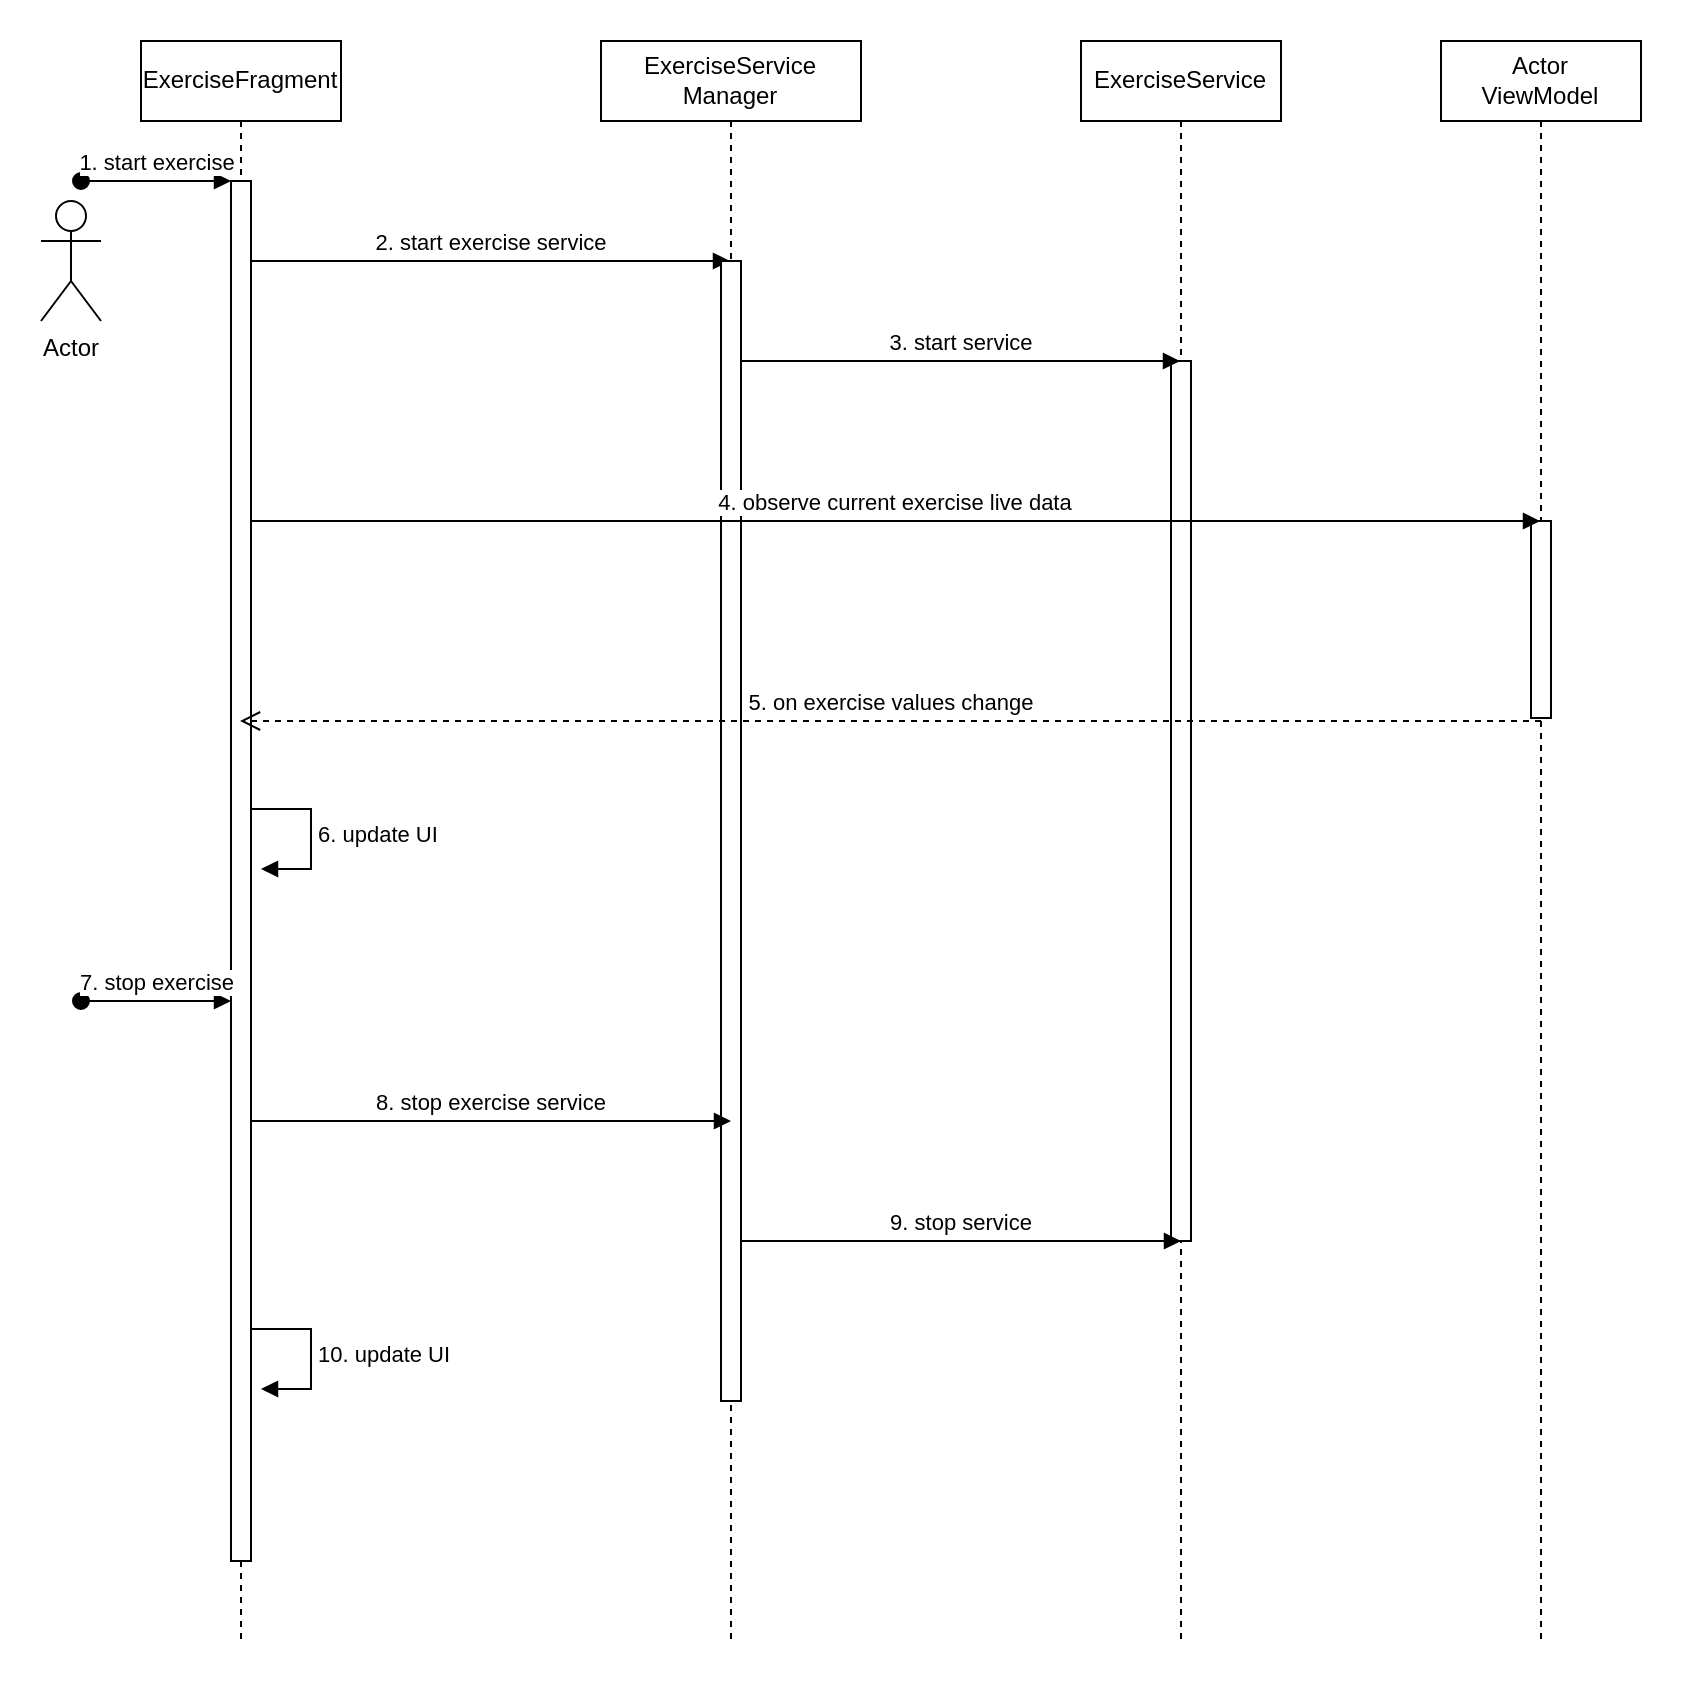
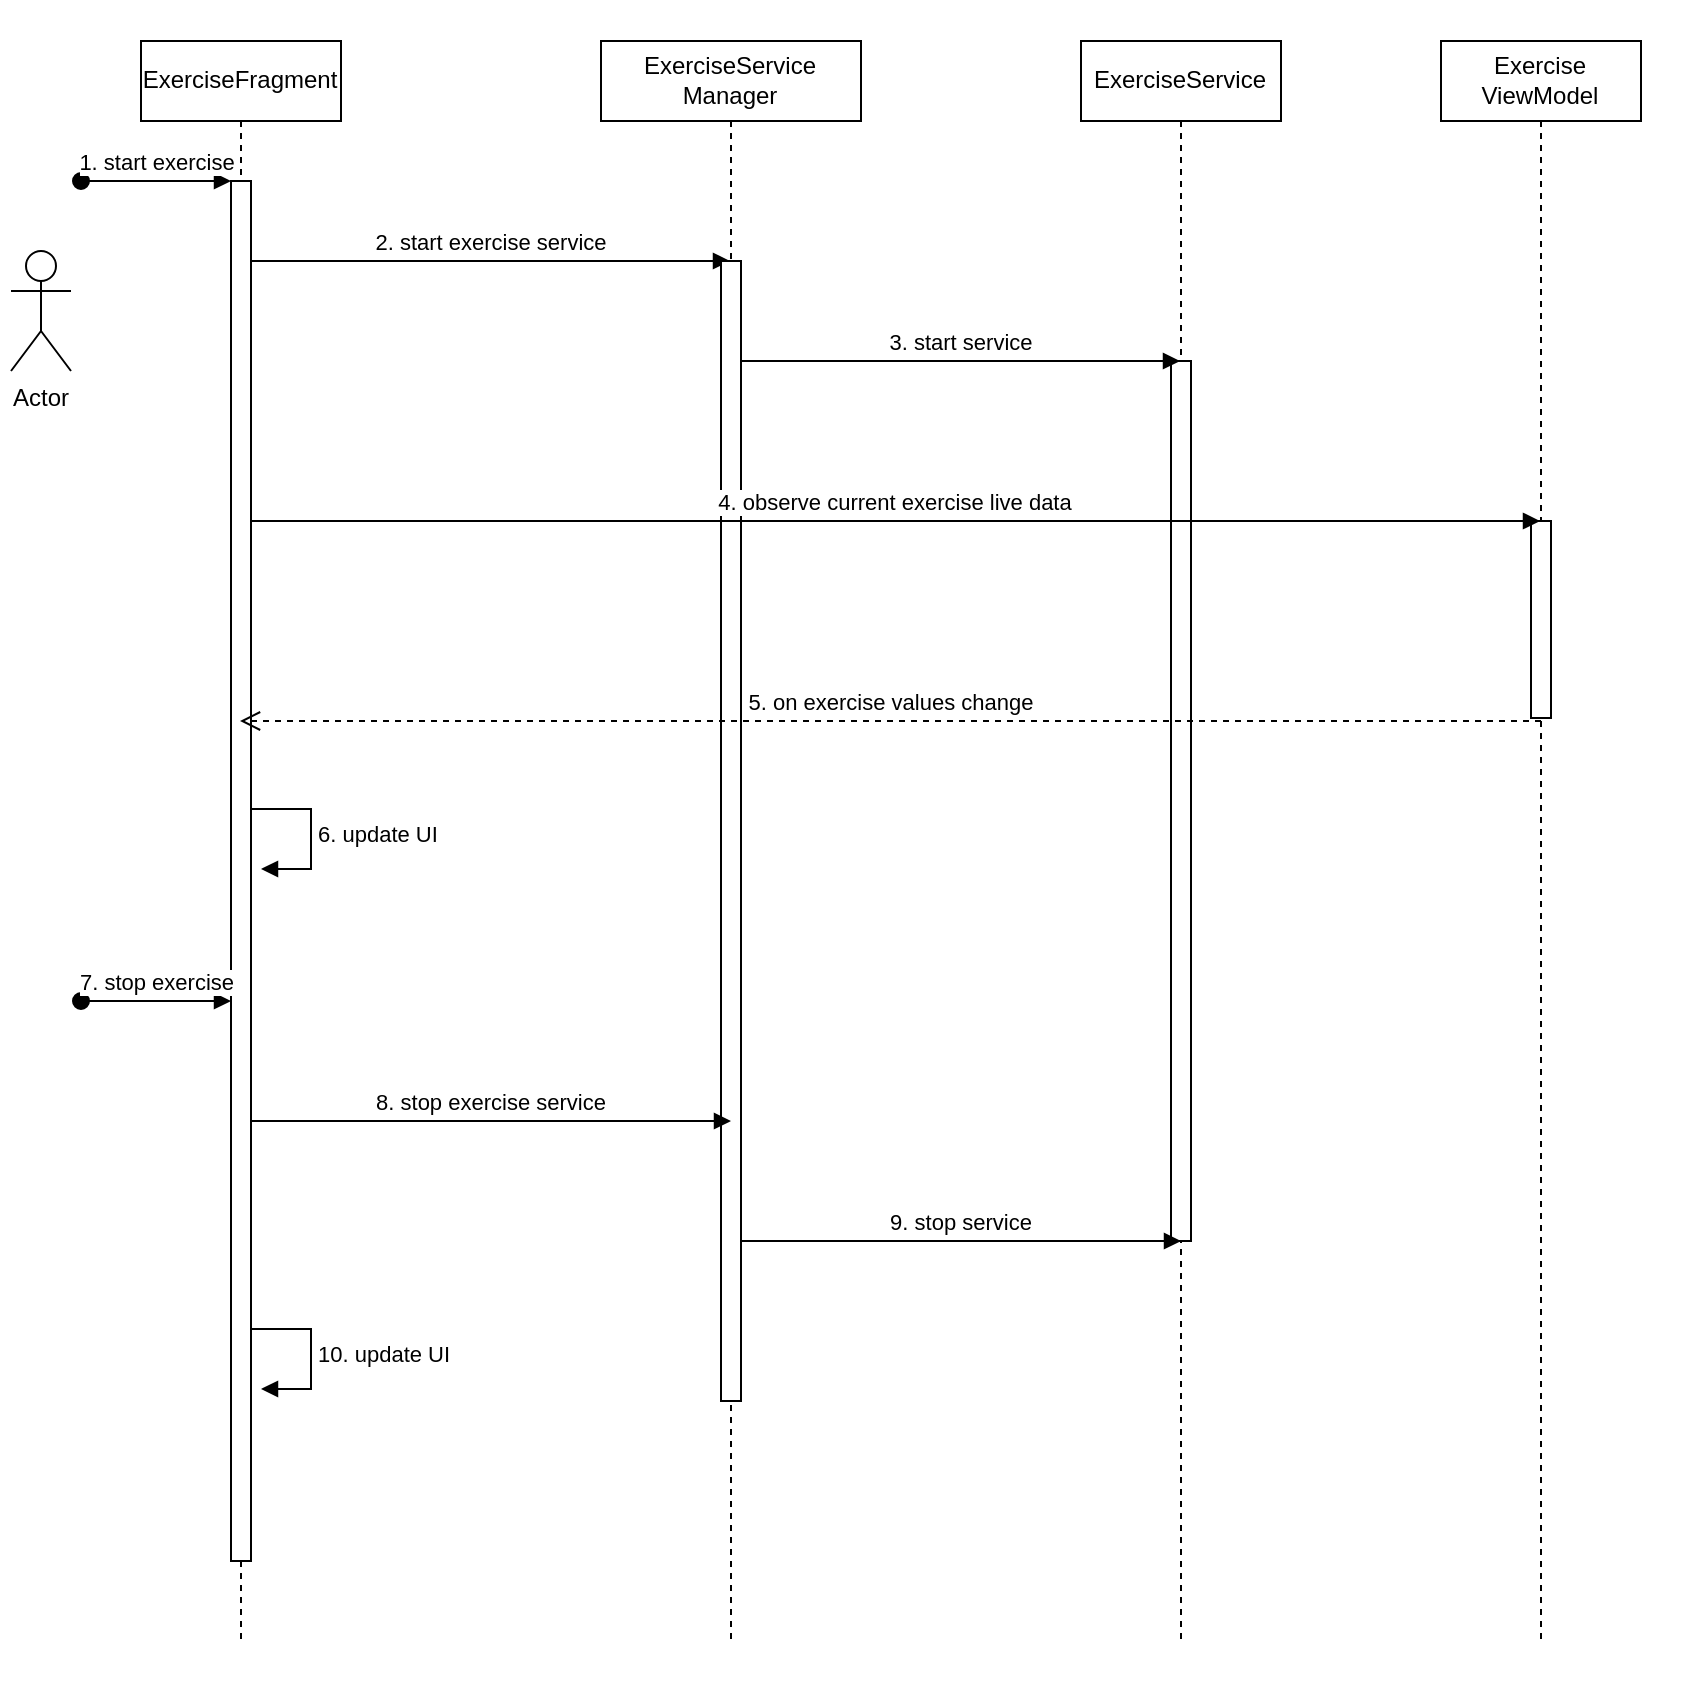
  <mxCell id="0" />
  <mxCell id="1" parent="0" />
  <mxCell id="2" value="ExerciseFragment" style="shape=umlLifeline;perimeter=lifelinePerimeter;whiteSpace=wrap;html=1;container=0;dropTarget=0;collapsible=0;recursiveResize=0;outlineConnect=0;portConstraint=eastwest;newEdgeStyle={&quot;edgeStyle&quot;:&quot;elbowEdgeStyle&quot;,&quot;elbow&quot;:&quot;vertical&quot;,&quot;curved&quot;:0,&quot;rounded&quot;:0};" vertex="1" parent="1"><mxGeometry x="70" y="20" width="100" height="800" as="geometry" /></mxCell>
  <mxCell id="3" value="" style="html=1;points=[];perimeter=orthogonalPerimeter;outlineConnect=0;targetShapes=umlLifeline;portConstraint=eastwest;newEdgeStyle={&quot;edgeStyle&quot;:&quot;elbowEdgeStyle&quot;,&quot;elbow&quot;:&quot;vertical&quot;,&quot;curved&quot;:0,&quot;rounded&quot;:0};" vertex="1" parent="2"><mxGeometry x="45" y="70" width="10" height="690" as="geometry" /></mxCell>
  <mxCell id="4" value="1. start exercise" style="html=1;verticalAlign=bottom;startArrow=oval;endArrow=block;startSize=8;edgeStyle=elbowEdgeStyle;elbow=vertical;curved=0;rounded=0;" edge="1" parent="2" target="3"><mxGeometry relative="1" as="geometry"><mxPoint x="-30" y="70" as="sourcePoint" /></mxGeometry></mxCell>
  <mxCell id="5" value="6. update UI" style="html=1;align=left;spacingLeft=2;endArrow=block;rounded=0;edgeStyle=orthogonalEdgeStyle;curved=0;rounded=0;" edge="1" parent="2"><mxGeometry relative="1" as="geometry"><mxPoint x="55" y="384" as="sourcePoint" /><Array as="points"><mxPoint x="85" y="414" /></Array><mxPoint x="60" y="414" as="targetPoint" /></mxGeometry></mxCell>
  <mxCell id="6" value="2. start exercise service" style="html=1;verticalAlign=bottom;endArrow=block;edgeStyle=elbowEdgeStyle;elbow=horizontal;curved=0;rounded=0;" edge="1" parent="1" target="8"><mxGeometry relative="1" as="geometry"><mxPoint x="125" y="130" as="sourcePoint" /><Array as="points"><mxPoint x="210" y="130" /></Array><mxPoint as="offset" /><mxPoint x="305" y="130" as="targetPoint" /></mxGeometry></mxCell>
- <mxCell id="7" value="Actor" style="shape=umlActor;verticalLabelPosition=bottom;verticalAlign=top;html=1;" vertex="1" parent="1"><mxGeometry x="20" y="100" width="30" height="60" as="geometry" /></mxCell>
+ <mxCell id="7" value="Actor" style="shape=umlActor;verticalLabelPosition=bottom;verticalAlign=top;html=1;" vertex="1" parent="1"><mxGeometry x="5" y="125" width="30" height="60" as="geometry" /></mxCell>
  <mxCell id="8" value="ExerciseService&lt;br&gt;Manager" style="shape=umlLifeline;perimeter=lifelinePerimeter;whiteSpace=wrap;html=1;container=1;dropTarget=0;collapsible=0;recursiveResize=0;outlineConnect=0;portConstraint=eastwest;newEdgeStyle={&quot;edgeStyle&quot;:&quot;elbowEdgeStyle&quot;,&quot;elbow&quot;:&quot;vertical&quot;,&quot;curved&quot;:0,&quot;rounded&quot;:0};" vertex="1" parent="1"><mxGeometry x="300" y="20" width="130" height="800" as="geometry" /></mxCell>
  <mxCell id="9" value="" style="html=1;points=[];perimeter=orthogonalPerimeter;outlineConnect=0;targetShapes=umlLifeline;portConstraint=eastwest;newEdgeStyle={&quot;edgeStyle&quot;:&quot;elbowEdgeStyle&quot;,&quot;elbow&quot;:&quot;vertical&quot;,&quot;curved&quot;:0,&quot;rounded&quot;:0};" vertex="1" parent="8"><mxGeometry x="60" y="110" width="10" height="570" as="geometry" /></mxCell>
  <mxCell id="10" value="ExerciseService" style="shape=umlLifeline;perimeter=lifelinePerimeter;whiteSpace=wrap;html=1;container=1;dropTarget=0;collapsible=0;recursiveResize=0;outlineConnect=0;portConstraint=eastwest;newEdgeStyle={&quot;edgeStyle&quot;:&quot;elbowEdgeStyle&quot;,&quot;elbow&quot;:&quot;vertical&quot;,&quot;curved&quot;:0,&quot;rounded&quot;:0};" vertex="1" parent="1"><mxGeometry x="540" y="20" width="100" height="800" as="geometry" /></mxCell>
  <mxCell id="11" value="" style="html=1;points=[];perimeter=orthogonalPerimeter;outlineConnect=0;targetShapes=umlLifeline;portConstraint=eastwest;newEdgeStyle={&quot;edgeStyle&quot;:&quot;elbowEdgeStyle&quot;,&quot;elbow&quot;:&quot;vertical&quot;,&quot;curved&quot;:0,&quot;rounded&quot;:0};" vertex="1" parent="10"><mxGeometry x="45" y="160" width="10" height="440" as="geometry" /></mxCell>
  <mxCell id="12" value="3. start service" style="html=1;verticalAlign=bottom;endArrow=block;edgeStyle=elbowEdgeStyle;elbow=horizontal;curved=0;rounded=0;" edge="1" parent="1" source="9" target="10"><mxGeometry relative="1" as="geometry"><mxPoint x="380" y="180" as="sourcePoint" /><Array as="points"><mxPoint x="470" y="180" /></Array><mxPoint as="offset" /><mxPoint x="365" y="180" as="targetPoint" /></mxGeometry></mxCell>
  <mxCell id="13" value="5. on exercise values change" style="html=1;verticalAlign=bottom;endArrow=open;dashed=1;endSize=8;edgeStyle=elbowEdgeStyle;elbow=vertical;curved=0;rounded=0;" edge="1" parent="1" target="2"><mxGeometry relative="1" as="geometry"><mxPoint x="770" y="360" as="sourcePoint" /><mxPoint x="690" y="360" as="targetPoint" /></mxGeometry></mxCell>
- <mxCell id="14" value="Actor&lt;br&gt;ViewModel" style="shape=umlLifeline;perimeter=lifelinePerimeter;whiteSpace=wrap;html=1;container=1;dropTarget=0;collapsible=0;recursiveResize=0;outlineConnect=0;portConstraint=eastwest;newEdgeStyle={&quot;edgeStyle&quot;:&quot;elbowEdgeStyle&quot;,&quot;elbow&quot;:&quot;vertical&quot;,&quot;curved&quot;:0,&quot;rounded&quot;:0};" vertex="1" parent="1"><mxGeometry x="720" y="20" width="100" height="800" as="geometry" /></mxCell>
+ <mxCell id="14" value="Exercise&lt;br&gt;ViewModel" style="shape=umlLifeline;perimeter=lifelinePerimeter;whiteSpace=wrap;html=1;container=1;dropTarget=0;collapsible=0;recursiveResize=0;outlineConnect=0;portConstraint=eastwest;newEdgeStyle={&quot;edgeStyle&quot;:&quot;elbowEdgeStyle&quot;,&quot;elbow&quot;:&quot;vertical&quot;,&quot;curved&quot;:0,&quot;rounded&quot;:0};" vertex="1" parent="1"><mxGeometry x="720" y="20" width="100" height="800" as="geometry" /></mxCell>
  <mxCell id="15" value="" style="html=1;points=[];perimeter=orthogonalPerimeter;outlineConnect=0;targetShapes=umlLifeline;portConstraint=eastwest;newEdgeStyle={&quot;edgeStyle&quot;:&quot;elbowEdgeStyle&quot;,&quot;elbow&quot;:&quot;vertical&quot;,&quot;curved&quot;:0,&quot;rounded&quot;:0};" vertex="1" parent="14"><mxGeometry x="45" y="240" width="10" height="98.5" as="geometry" /></mxCell>
  <mxCell id="16" value="4. observe current exercise live data" style="html=1;verticalAlign=bottom;endArrow=block;edgeStyle=elbowEdgeStyle;elbow=horizontal;curved=0;rounded=0;" edge="1" parent="1" target="14"><mxGeometry relative="1" as="geometry"><mxPoint x="125" y="260" as="sourcePoint" /><Array as="points"><mxPoint x="210" y="260" /></Array><mxPoint as="offset" /><mxPoint x="590" y="260" as="targetPoint" /></mxGeometry></mxCell>
  <mxCell id="17" value="7. stop exercise" style="html=1;verticalAlign=bottom;startArrow=oval;endArrow=block;startSize=8;edgeStyle=elbowEdgeStyle;elbow=vertical;curved=0;rounded=0;" edge="1" parent="1"><mxGeometry x="0.013" relative="1" as="geometry"><mxPoint x="40" y="500" as="sourcePoint" /><mxPoint x="115" y="500" as="targetPoint" /><mxPoint as="offset" /></mxGeometry></mxCell>
  <mxCell id="18" value="8. stop exercise service" style="html=1;verticalAlign=bottom;endArrow=block;edgeStyle=elbowEdgeStyle;elbow=horizontal;curved=0;rounded=0;" edge="1" parent="1"><mxGeometry relative="1" as="geometry"><mxPoint x="125" y="560" as="sourcePoint" /><Array as="points"><mxPoint x="210" y="560" /></Array><mxPoint as="offset" /><mxPoint x="365" y="560" as="targetPoint" /></mxGeometry></mxCell>
  <mxCell id="19" value="9. stop service" style="html=1;verticalAlign=bottom;endArrow=block;edgeStyle=elbowEdgeStyle;elbow=horizontal;curved=0;rounded=0;" edge="1" parent="1"><mxGeometry relative="1" as="geometry"><mxPoint x="370" y="620" as="sourcePoint" /><Array as="points"><mxPoint x="470" y="620" /></Array><mxPoint as="offset" /><mxPoint x="590" y="620" as="targetPoint" /></mxGeometry></mxCell>
  <mxCell id="20" value="10. update UI" style="html=1;align=left;spacingLeft=2;endArrow=block;rounded=0;edgeStyle=orthogonalEdgeStyle;curved=0;rounded=0;" edge="1" parent="1"><mxGeometry relative="1" as="geometry"><mxPoint x="125" y="664" as="sourcePoint" /><Array as="points"><mxPoint x="155" y="694" /></Array><mxPoint x="130" y="694" as="targetPoint" /></mxGeometry></mxCell>
